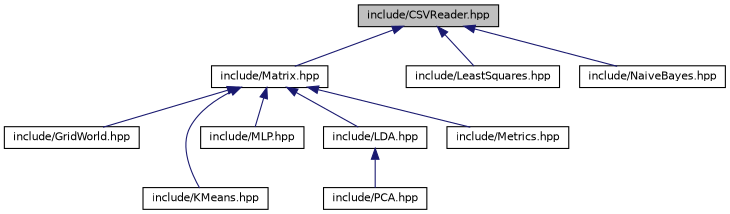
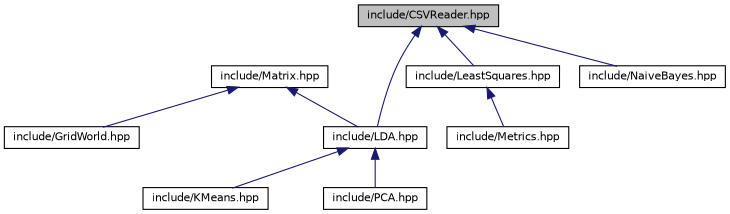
  digraph {
    node [color=black fontname=Helvetica fontsize=10 shape=record]
    edge [color=midnightblue dir=back fontname=Helvetica fontsize=10 labelfontname=Helvetica labelfontsize=10 style=solid]
    n1 [fillcolor=grey75 fontcolor=black height=0.2 label="include/CSVReader.hpp" style=filled width=0.4]
    n2 [height=0.2 label="include/Matrix.hpp" width=0.4]
    n3 [height=0.2 label="include/LeastSquares.hpp" width=0.4]
    n4 [height=0.2 label="include/NaiveBayes.hpp" width=0.4]
    n5 [height=0.2 label="include/GridWorld.hpp" width=0.4]
    n6 [height=0.2 label="include/KMeans.hpp" width=0.4]
    n7 [height=0.2 label="include/Metrics.hpp" width=0.4]
    n8 [height=0.2 label="include/LDA.hpp" width=0.4]
-   n9 [height=0.2 label="include/MLP.hpp" width=0.4]
    n10 [height=0.2 label="include/PCA.hpp" width=0.4]
-   n1 -> n2
+   n1 -> n8
    n1 -> n3
    n1 -> n4
    n2 -> n5
-   n2 -> n6
-   n2 -> n7
+   n8 -> n6
+   n3 -> n7
    n2 -> n8
-   n2 -> n9
    n8 -> n10
  }
